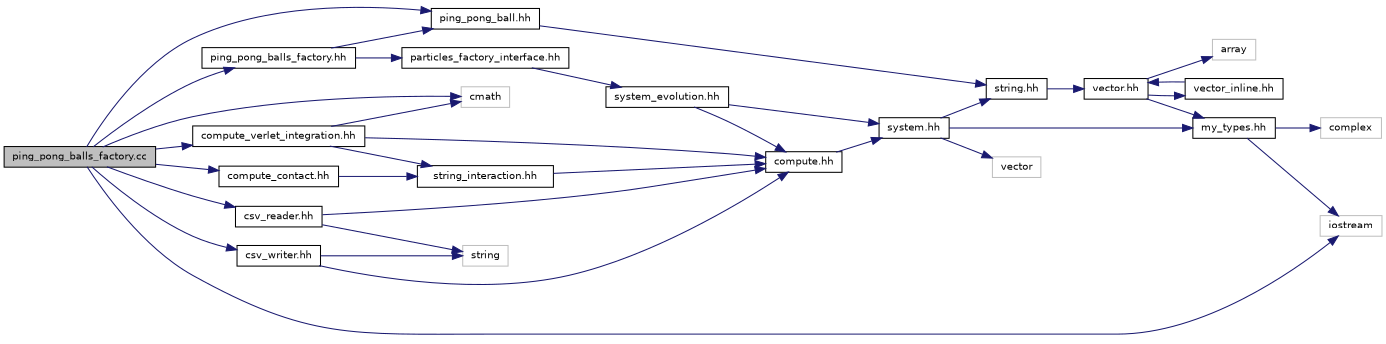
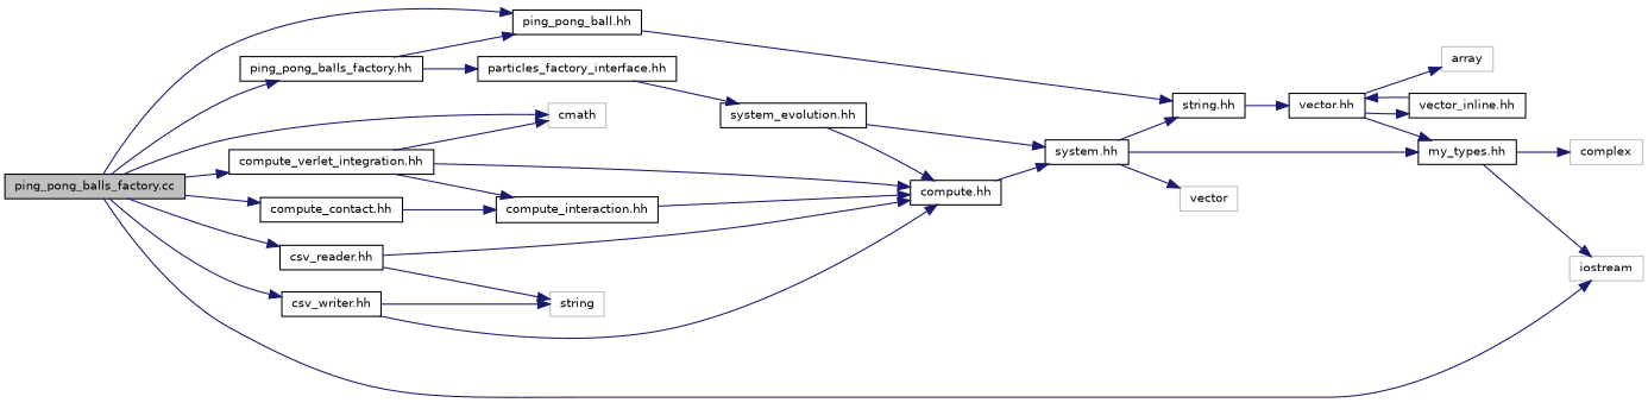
  digraph {
    rankdir=LR
    node [color=black fillcolor=white fontname=Helvetica fontsize=10 shape=record style=filled]
    edge [color=midnightblue fontname=Helvetica fontsize=10 labelfontname=Helvetica labelfontsize=10 style=solid]
    n1 [fillcolor=grey75 fontcolor=black height=0.2 label="ping_pong_balls_factory.cc" width=0.4]
    n2 [height=0.2 label="ping_pong_balls_factory.hh" width=0.4]
    n3 [color=grey75 height=0.2 label=iostream width=0.4]
    n4 [height=0.2 label="ping_pong_ball.hh" width=0.4]
    n5 [height=0.2 label="compute_contact.hh" width=0.4]
    n6 [height=0.2 label="compute_verlet_integration.hh" width=0.4]
    n7 [color=grey75 height=0.2 label=cmath width=0.4]
    n8 [height=0.2 label="csv_reader.hh" width=0.4]
    n9 [height=0.2 label="csv_writer.hh" width=0.4]
    n10 [height=0.2 label="particles_factory_interface.hh" width=0.4]
    n11 [height=0.2 label="string.hh" width=0.4]
-   n12 [height=0.2 label="string_interaction.hh" width=0.4]
+   n12 [height=0.2 label="compute_interaction.hh" width=0.4]
    n13 [height=0.2 label="compute.hh" width=0.4]
    n14 [color=grey75 height=0.2 label=string width=0.4]
    n15 [height=0.2 label="system_evolution.hh" width=0.4]
    n16 [height=0.2 label="system.hh" width=0.4]
    n17 [height=0.2 label="my_types.hh" width=0.4]
    n18 [color=grey75 height=0.2 label=vector width=0.4]
    n19 [color=grey75 height=0.2 label=complex width=0.4]
    n20 [height=0.2 label="vector.hh" width=0.4]
    n21 [color=grey75 height=0.2 label=array width=0.4]
    n22 [height=0.2 label="vector_inline.hh" width=0.4]
    n1 -> n2
    n1 -> n3
    n1 -> n4
    n1 -> n5
    n1 -> n6
    n1 -> n7
    n1 -> n8
    n1 -> n9
    n2 -> n4
    n2 -> n10
    n4 -> n11
    n5 -> n12
    n6 -> n7
    n6 -> n12
    n6 -> n13
    n8 -> n13
    n8 -> n14
    n9 -> n13
    n9 -> n14
    n10 -> n15
    n11 -> n20
    n12 -> n13
    n13 -> n16
    n15 -> n13
    n15 -> n16
    n16 -> n11
    n16 -> n17
    n16 -> n18
    n17 -> n3
    n17 -> n19
    n20 -> n17
    n20 -> n21
    n20 -> n22
    n22 -> n20
  }
